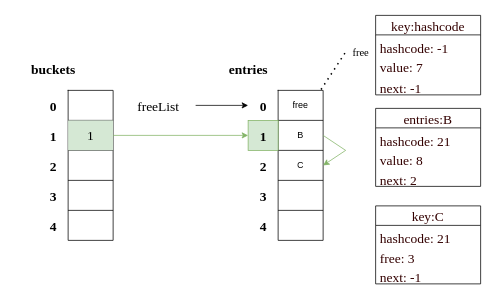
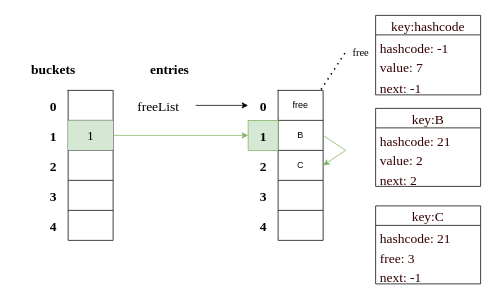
  <mxCell id="0" />
  <mxCell id="1" parent="0" />
  <mxCell id="2" value="" style="shape=table;html=1;whiteSpace=wrap;startSize=0;container=1;collapsible=0;childLayout=tableLayout;" parent="1" vertex="1"><mxGeometry x="90" y="120" width="60" height="200" as="geometry" /></mxCell>
  <mxCell id="3" style="shape=tableRow;horizontal=0;startSize=0;swimlaneHead=0;swimlaneBody=0;top=0;left=0;bottom=0;right=0;collapsible=0;dropTarget=0;fillColor=none;points=[[0,0.5],[1,0.5]];portConstraint=eastwest;" parent="2" vertex="1"><mxGeometry width="60" height="40" as="geometry" /></mxCell>
  <mxCell id="4" style="shape=partialRectangle;html=1;whiteSpace=wrap;connectable=0;fillColor=none;top=0;left=0;bottom=0;right=0;overflow=hidden;" parent="3" vertex="1"><mxGeometry width="60" height="40" as="geometry"><mxRectangle width="60" height="40" as="alternateBounds" /></mxGeometry></mxCell>
  <mxCell id="5" value="" style="shape=tableRow;horizontal=0;startSize=0;swimlaneHead=0;swimlaneBody=0;top=0;left=0;bottom=0;right=0;collapsible=0;dropTarget=0;fillColor=none;points=[[0,0.5],[1,0.5]];portConstraint=eastwest;" parent="2" vertex="1"><mxGeometry y="40" width="60" height="40" as="geometry" /></mxCell>
  <mxCell id="6" value="&lt;font face=&quot;Times New Roman&quot; style=&quot;font-size: 18px&quot;&gt;1&lt;/font&gt;" style="shape=partialRectangle;html=1;whiteSpace=wrap;connectable=0;fillColor=#d5e8d4;top=0;left=0;bottom=0;right=0;overflow=hidden;fontSize=18;strokeColor=#82b366;" parent="5" vertex="1"><mxGeometry width="60" height="40" as="geometry"><mxRectangle width="60" height="40" as="alternateBounds" /></mxGeometry></mxCell>
  <mxCell id="7" value="" style="shape=tableRow;horizontal=0;startSize=0;swimlaneHead=0;swimlaneBody=0;top=0;left=0;bottom=0;right=0;collapsible=0;dropTarget=0;fillColor=none;points=[[0,0.5],[1,0.5]];portConstraint=eastwest;" parent="2" vertex="1"><mxGeometry y="80" width="60" height="40" as="geometry" /></mxCell>
  <mxCell id="8" value="" style="shape=partialRectangle;html=1;whiteSpace=wrap;connectable=0;fillColor=none;top=0;left=0;bottom=0;right=0;overflow=hidden;" parent="7" vertex="1"><mxGeometry width="60" height="40" as="geometry"><mxRectangle width="60" height="40" as="alternateBounds" /></mxGeometry></mxCell>
  <mxCell id="9" value="" style="shape=tableRow;horizontal=0;startSize=0;swimlaneHead=0;swimlaneBody=0;top=0;left=0;bottom=0;right=0;collapsible=0;dropTarget=0;fillColor=none;points=[[0,0.5],[1,0.5]];portConstraint=eastwest;" parent="2" vertex="1"><mxGeometry y="120" width="60" height="40" as="geometry" /></mxCell>
  <mxCell id="10" value="" style="shape=partialRectangle;html=1;whiteSpace=wrap;connectable=0;fillColor=none;top=0;left=0;bottom=0;right=0;overflow=hidden;" parent="9" vertex="1"><mxGeometry width="60" height="40" as="geometry"><mxRectangle width="60" height="40" as="alternateBounds" /></mxGeometry></mxCell>
  <mxCell id="11" style="shape=tableRow;horizontal=0;startSize=0;swimlaneHead=0;swimlaneBody=0;top=0;left=0;bottom=0;right=0;collapsible=0;dropTarget=0;fillColor=none;points=[[0,0.5],[1,0.5]];portConstraint=eastwest;" parent="2" vertex="1"><mxGeometry y="160" width="60" height="40" as="geometry" /></mxCell>
  <mxCell id="12" style="shape=partialRectangle;html=1;whiteSpace=wrap;connectable=0;fillColor=none;top=0;left=0;bottom=0;right=0;overflow=hidden;" parent="11" vertex="1"><mxGeometry width="60" height="40" as="geometry"><mxRectangle width="60" height="40" as="alternateBounds" /></mxGeometry></mxCell>
  <mxCell id="13" value="&lt;font face=&quot;Comic Sans MS&quot; style=&quot;font-size: 18px&quot;&gt;buckets&lt;/font&gt;" style="text;strokeColor=none;fillColor=none;html=1;fontSize=24;fontStyle=1;verticalAlign=middle;align=center;" parent="1" vertex="1"><mxGeometry x="20" y="70" width="100" height="40" as="geometry" /></mxCell>
  <mxCell id="14" value="" style="shape=table;html=1;whiteSpace=wrap;startSize=0;container=1;collapsible=0;childLayout=tableLayout;" parent="1" vertex="1"><mxGeometry x="370" y="120" width="60" height="200" as="geometry" /></mxCell>
  <mxCell id="15" style="shape=tableRow;horizontal=0;startSize=0;swimlaneHead=0;swimlaneBody=0;top=0;left=0;bottom=0;right=0;collapsible=0;dropTarget=0;fillColor=none;points=[[0,0.5],[1,0.5]];portConstraint=eastwest;" parent="14" vertex="1"><mxGeometry width="60" height="40" as="geometry" /></mxCell>
  <mxCell id="16" value="free" style="shape=partialRectangle;html=1;whiteSpace=wrap;connectable=0;fillColor=none;top=0;left=0;bottom=0;right=0;overflow=hidden;" parent="15" vertex="1"><mxGeometry width="60" height="40" as="geometry"><mxRectangle width="60" height="40" as="alternateBounds" /></mxGeometry></mxCell>
  <mxCell id="17" value="" style="shape=tableRow;horizontal=0;startSize=0;swimlaneHead=0;swimlaneBody=0;top=0;left=0;bottom=0;right=0;collapsible=0;dropTarget=0;fillColor=none;points=[[0,0.5],[1,0.5]];portConstraint=eastwest;" parent="14" vertex="1"><mxGeometry y="40" width="60" height="40" as="geometry" /></mxCell>
  <mxCell id="18" value="B" style="shape=partialRectangle;html=1;whiteSpace=wrap;connectable=0;fillColor=none;top=0;left=0;bottom=0;right=0;overflow=hidden;" parent="17" vertex="1"><mxGeometry width="60" height="40" as="geometry"><mxRectangle width="60" height="40" as="alternateBounds" /></mxGeometry></mxCell>
  <mxCell id="19" value="" style="shape=tableRow;horizontal=0;startSize=0;swimlaneHead=0;swimlaneBody=0;top=0;left=0;bottom=0;right=0;collapsible=0;dropTarget=0;fillColor=none;points=[[0,0.5],[1,0.5]];portConstraint=eastwest;" parent="14" vertex="1"><mxGeometry y="80" width="60" height="40" as="geometry" /></mxCell>
  <mxCell id="20" value="C" style="shape=partialRectangle;html=1;whiteSpace=wrap;connectable=0;fillColor=none;top=0;left=0;bottom=0;right=0;overflow=hidden;" parent="19" vertex="1"><mxGeometry width="60" height="40" as="geometry"><mxRectangle width="60" height="40" as="alternateBounds" /></mxGeometry></mxCell>
  <mxCell id="21" value="" style="shape=tableRow;horizontal=0;startSize=0;swimlaneHead=0;swimlaneBody=0;top=0;left=0;bottom=0;right=0;collapsible=0;dropTarget=0;fillColor=none;points=[[0,0.5],[1,0.5]];portConstraint=eastwest;" parent="14" vertex="1"><mxGeometry y="120" width="60" height="40" as="geometry" /></mxCell>
  <mxCell id="22" value="" style="shape=partialRectangle;html=1;whiteSpace=wrap;connectable=0;fillColor=none;top=0;left=0;bottom=0;right=0;overflow=hidden;" parent="21" vertex="1"><mxGeometry width="60" height="40" as="geometry"><mxRectangle width="60" height="40" as="alternateBounds" /></mxGeometry></mxCell>
  <mxCell id="23" style="shape=tableRow;horizontal=0;startSize=0;swimlaneHead=0;swimlaneBody=0;top=0;left=0;bottom=0;right=0;collapsible=0;dropTarget=0;fillColor=none;points=[[0,0.5],[1,0.5]];portConstraint=eastwest;" parent="14" vertex="1"><mxGeometry y="160" width="60" height="40" as="geometry" /></mxCell>
  <mxCell id="24" style="shape=partialRectangle;html=1;whiteSpace=wrap;connectable=0;fillColor=none;top=0;left=0;bottom=0;right=0;overflow=hidden;" parent="23" vertex="1"><mxGeometry width="60" height="40" as="geometry"><mxRectangle width="60" height="40" as="alternateBounds" /></mxGeometry></mxCell>
  <mxCell id="25" value="" style="endArrow=classic;html=1;rounded=0;fontFamily=Comic Sans MS;fontSize=18;fontColor=#330000;exitX=1;exitY=0.5;exitDx=0;exitDy=0;entryX=1;entryY=0.5;entryDx=0;entryDy=0;fillColor=#d5e8d4;strokeColor=#82b366;" parent="14" source="17" target="19" edge="1"><mxGeometry width="50" height="50" relative="1" as="geometry"><mxPoint x="70" y="30" as="sourcePoint" /><mxPoint x="70" y="70" as="targetPoint" /><Array as="points"><mxPoint x="90" y="80" /></Array></mxGeometry></mxCell>
- <mxCell id="26" value="&lt;font face=&quot;Comic Sans MS&quot; style=&quot;font-size: 18px&quot;&gt;entries&lt;/font&gt;" style="text;strokeColor=none;fillColor=none;html=1;fontSize=24;fontStyle=1;verticalAlign=middle;align=center;" parent="1" vertex="1"><mxGeometry x="280" y="70" width="100" height="40" as="geometry" /></mxCell>
+ <mxCell id="26" value="&lt;font face=&quot;Comic Sans MS&quot; style=&quot;font-size: 18px&quot;&gt;entries&lt;/font&gt;" style="text;strokeColor=none;fillColor=none;html=1;fontSize=24;fontStyle=1;verticalAlign=middle;align=center;" parent="1" vertex="1"><mxGeometry x="175" y="70" width="100" height="40" as="geometry" /></mxCell>
  <mxCell id="27" value="&lt;font face=&quot;Comic Sans MS&quot; style=&quot;font-size: 18px&quot;&gt;0&lt;/font&gt;" style="text;strokeColor=none;fillColor=none;html=1;fontSize=24;fontStyle=1;verticalAlign=middle;align=center;" parent="1" vertex="1"><mxGeometry x="20" y="120" width="100" height="40" as="geometry" /></mxCell>
  <mxCell id="28" value="&lt;font face=&quot;Comic Sans MS&quot; style=&quot;font-size: 18px&quot;&gt;1&lt;/font&gt;" style="text;strokeColor=none;fillColor=none;html=1;fontSize=24;fontStyle=1;verticalAlign=middle;align=center;" parent="1" vertex="1"><mxGeometry x="20" y="160" width="100" height="40" as="geometry" /></mxCell>
  <mxCell id="29" value="&lt;font face=&quot;Comic Sans MS&quot; style=&quot;font-size: 18px&quot;&gt;2&lt;/font&gt;" style="text;strokeColor=none;fillColor=none;html=1;fontSize=24;fontStyle=1;verticalAlign=middle;align=center;" parent="1" vertex="1"><mxGeometry x="20" y="200" width="100" height="40" as="geometry" /></mxCell>
  <mxCell id="30" value="&lt;font face=&quot;Comic Sans MS&quot; style=&quot;font-size: 18px&quot;&gt;3&lt;/font&gt;" style="text;strokeColor=none;fillColor=none;html=1;fontSize=24;fontStyle=1;verticalAlign=middle;align=center;" parent="1" vertex="1"><mxGeometry x="20" y="240" width="100" height="40" as="geometry" /></mxCell>
  <mxCell id="31" value="&lt;font face=&quot;Comic Sans MS&quot; style=&quot;font-size: 18px&quot;&gt;4&lt;/font&gt;" style="text;strokeColor=none;fillColor=none;html=1;fontSize=24;fontStyle=1;verticalAlign=middle;align=center;" parent="1" vertex="1"><mxGeometry x="20" y="280" width="100" height="40" as="geometry" /></mxCell>
  <mxCell id="32" value="&lt;font face=&quot;Comic Sans MS&quot; style=&quot;font-size: 18px&quot;&gt;0&lt;/font&gt;" style="text;html=1;fontSize=24;fontStyle=1;verticalAlign=middle;align=center;" parent="1" vertex="1"><mxGeometry x="330" y="120" width="40" height="40" as="geometry" /></mxCell>
  <mxCell id="33" value="&lt;font face=&quot;Comic Sans MS&quot; style=&quot;font-size: 18px&quot;&gt;1&lt;/font&gt;" style="text;strokeColor=#82b366;fillColor=#d5e8d4;html=1;fontSize=24;fontStyle=1;verticalAlign=middle;align=center;" parent="1" vertex="1"><mxGeometry x="330" y="160" width="40" height="40" as="geometry" /></mxCell>
  <mxCell id="34" value="&lt;font face=&quot;Comic Sans MS&quot; style=&quot;font-size: 18px&quot;&gt;2&lt;/font&gt;" style="text;strokeColor=none;fillColor=none;html=1;fontSize=24;fontStyle=1;verticalAlign=middle;align=center;" parent="1" vertex="1"><mxGeometry x="330" y="200" width="40" height="40" as="geometry" /></mxCell>
  <mxCell id="35" value="&lt;font face=&quot;Comic Sans MS&quot; style=&quot;font-size: 18px&quot;&gt;3&lt;/font&gt;" style="text;strokeColor=none;fillColor=none;html=1;fontSize=24;fontStyle=1;verticalAlign=middle;align=center;" parent="1" vertex="1"><mxGeometry x="330" y="240" width="40" height="40" as="geometry" /></mxCell>
  <mxCell id="36" value="&lt;font face=&quot;Comic Sans MS&quot; style=&quot;font-size: 18px&quot;&gt;4&lt;/font&gt;" style="text;strokeColor=none;fillColor=none;html=1;fontSize=24;fontStyle=1;verticalAlign=middle;align=center;" parent="1" vertex="1"><mxGeometry x="330" y="280" width="40" height="40" as="geometry" /></mxCell>
  <mxCell id="37" value="key:hashcode" style="swimlane;fontStyle=0;childLayout=stackLayout;horizontal=1;startSize=26;fillColor=none;horizontalStack=0;resizeParent=1;resizeParentMax=0;resizeLast=0;collapsible=1;marginBottom=0;fontFamily=Times New Roman;fontSize=18;fontColor=#330000;" parent="1" vertex="1"><mxGeometry x="500" y="20" width="140" height="106" as="geometry" /></mxCell>
  <mxCell id="38" value="hashcode: -1" style="text;strokeColor=none;fillColor=none;align=left;verticalAlign=top;spacingLeft=4;spacingRight=4;overflow=hidden;rotatable=0;points=[[0,0.5],[1,0.5]];portConstraint=eastwest;fontFamily=Times New Roman;fontSize=18;fontColor=#330000;" parent="37" vertex="1"><mxGeometry y="26" width="140" height="26" as="geometry" /></mxCell>
  <mxCell id="39" value="value: 7" style="text;strokeColor=none;fillColor=none;align=left;verticalAlign=top;spacingLeft=4;spacingRight=4;overflow=hidden;rotatable=0;points=[[0,0.5],[1,0.5]];portConstraint=eastwest;fontFamily=Times New Roman;fontSize=18;fontColor=#330000;" parent="37" vertex="1"><mxGeometry y="52" width="140" height="28" as="geometry" /></mxCell>
  <mxCell id="40" value="next: -1" style="text;strokeColor=none;fillColor=none;align=left;verticalAlign=top;spacingLeft=4;spacingRight=4;overflow=hidden;rotatable=0;points=[[0,0.5],[1,0.5]];portConstraint=eastwest;fontFamily=Times New Roman;fontSize=18;fontColor=#330000;" parent="37" vertex="1"><mxGeometry y="80" width="140" height="26" as="geometry" /></mxCell>
- <mxCell id="41" value="entries:B" style="swimlane;fontStyle=0;childLayout=stackLayout;horizontal=1;startSize=26;fillColor=none;horizontalStack=0;resizeParent=1;resizeParentMax=0;resizeLast=0;collapsible=1;marginBottom=0;fontFamily=Times New Roman;fontSize=18;fontColor=#330000;" parent="1" vertex="1"><mxGeometry x="500" y="144" width="140" height="104" as="geometry" /></mxCell>
+ <mxCell id="41" value="key:B" style="swimlane;fontStyle=0;childLayout=stackLayout;horizontal=1;startSize=26;fillColor=none;horizontalStack=0;resizeParent=1;resizeParentMax=0;resizeLast=0;collapsible=1;marginBottom=0;fontFamily=Times New Roman;fontSize=18;fontColor=#330000;" parent="1" vertex="1"><mxGeometry x="500" y="144" width="140" height="104" as="geometry" /></mxCell>
  <mxCell id="42" value="hashcode: 21" style="text;strokeColor=none;fillColor=none;align=left;verticalAlign=top;spacingLeft=4;spacingRight=4;overflow=hidden;rotatable=0;points=[[0,0.5],[1,0.5]];portConstraint=eastwest;fontFamily=Times New Roman;fontSize=18;fontColor=#330000;" parent="41" vertex="1"><mxGeometry y="26" width="140" height="26" as="geometry" /></mxCell>
- <mxCell id="43" value="value: 8" style="text;strokeColor=none;fillColor=none;align=left;verticalAlign=top;spacingLeft=4;spacingRight=4;overflow=hidden;rotatable=0;points=[[0,0.5],[1,0.5]];portConstraint=eastwest;fontFamily=Times New Roman;fontSize=18;fontColor=#330000;" parent="41" vertex="1"><mxGeometry y="52" width="140" height="26" as="geometry" /></mxCell>
+ <mxCell id="43" value="value: 2" style="text;strokeColor=none;fillColor=none;align=left;verticalAlign=top;spacingLeft=4;spacingRight=4;overflow=hidden;rotatable=0;points=[[0,0.5],[1,0.5]];portConstraint=eastwest;fontFamily=Times New Roman;fontSize=18;fontColor=#330000;" parent="41" vertex="1"><mxGeometry y="52" width="140" height="26" as="geometry" /></mxCell>
  <mxCell id="44" value="next: 2" style="text;strokeColor=none;fillColor=none;align=left;verticalAlign=top;spacingLeft=4;spacingRight=4;overflow=hidden;rotatable=0;points=[[0,0.5],[1,0.5]];portConstraint=eastwest;fontFamily=Times New Roman;fontSize=18;fontColor=#330000;" parent="41" vertex="1"><mxGeometry y="78" width="140" height="26" as="geometry" /></mxCell>
  <mxCell id="45" value="key:C" style="swimlane;fontStyle=0;childLayout=stackLayout;horizontal=1;startSize=26;fillColor=none;horizontalStack=0;resizeParent=1;resizeParentMax=0;resizeLast=0;collapsible=1;marginBottom=0;fontFamily=Times New Roman;fontSize=18;fontColor=#330000;" parent="1" vertex="1"><mxGeometry x="500" y="274" width="140" height="104" as="geometry" /></mxCell>
  <mxCell id="46" value="hashcode: 21" style="text;strokeColor=none;fillColor=none;align=left;verticalAlign=top;spacingLeft=4;spacingRight=4;overflow=hidden;rotatable=0;points=[[0,0.5],[1,0.5]];portConstraint=eastwest;fontFamily=Times New Roman;fontSize=18;fontColor=#330000;" parent="45" vertex="1"><mxGeometry y="26" width="140" height="26" as="geometry" /></mxCell>
  <mxCell id="47" value="free: 3" style="text;strokeColor=none;fillColor=none;align=left;verticalAlign=top;spacingLeft=4;spacingRight=4;overflow=hidden;rotatable=0;points=[[0,0.5],[1,0.5]];portConstraint=eastwest;fontFamily=Times New Roman;fontSize=18;fontColor=#330000;" parent="45" vertex="1"><mxGeometry y="52" width="140" height="26" as="geometry" /></mxCell>
  <mxCell id="48" value="next: -1" style="text;strokeColor=none;fillColor=none;align=left;verticalAlign=top;spacingLeft=4;spacingRight=4;overflow=hidden;rotatable=0;points=[[0,0.5],[1,0.5]];portConstraint=eastwest;fontFamily=Times New Roman;fontSize=18;fontColor=#330000;" parent="45" vertex="1"><mxGeometry y="78" width="140" height="26" as="geometry" /></mxCell>
  <mxCell id="49" style="edgeStyle=orthogonalEdgeStyle;rounded=0;orthogonalLoop=1;jettySize=auto;html=1;entryX=0;entryY=0.5;entryDx=0;entryDy=0;fillColor=#d5e8d4;strokeColor=#82b366;" edge="1" parent="1" source="5" target="33"><mxGeometry relative="1" as="geometry" /></mxCell>
  <mxCell id="50" style="edgeStyle=orthogonalEdgeStyle;rounded=0;orthogonalLoop=1;jettySize=auto;html=1;entryX=0;entryY=0.5;entryDx=0;entryDy=0;" edge="1" parent="1" source="51" target="32"><mxGeometry relative="1" as="geometry" /></mxCell>
  <mxCell id="51" value="&lt;font face=&quot;Comic Sans MS&quot; style=&quot;font-size: 18px ; font-weight: normal&quot;&gt;freeList&lt;/font&gt;" style="text;strokeColor=none;fillColor=none;html=1;fontSize=24;fontStyle=1;verticalAlign=middle;align=center;" vertex="1" parent="1"><mxGeometry x="160" y="120" width="100" height="40" as="geometry" /></mxCell>
  <mxCell id="52" value="&lt;font face=&quot;Comic Sans MS&quot; style=&quot;font-size: 14px&quot;&gt;free&lt;/font&gt;" style="text;html=1;align=center;verticalAlign=middle;resizable=0;points=[];autosize=1;strokeColor=none;fillColor=none;" vertex="1" parent="1"><mxGeometry x="460" y="60" width="40" height="20" as="geometry" /></mxCell>
  <mxCell id="53" value="" style="endArrow=none;dashed=1;html=1;dashPattern=1 3;strokeWidth=2;rounded=0;fontFamily=Comic Sans MS;fontSize=14;entryX=0.028;entryY=0.362;entryDx=0;entryDy=0;entryPerimeter=0;exitX=0.954;exitY=-0.028;exitDx=0;exitDy=0;exitPerimeter=0;" edge="1" parent="1" source="15" target="52"><mxGeometry width="50" height="50" relative="1" as="geometry"><mxPoint x="250" y="240" as="sourcePoint" /><mxPoint x="300" y="190" as="targetPoint" /></mxGeometry></mxCell>
